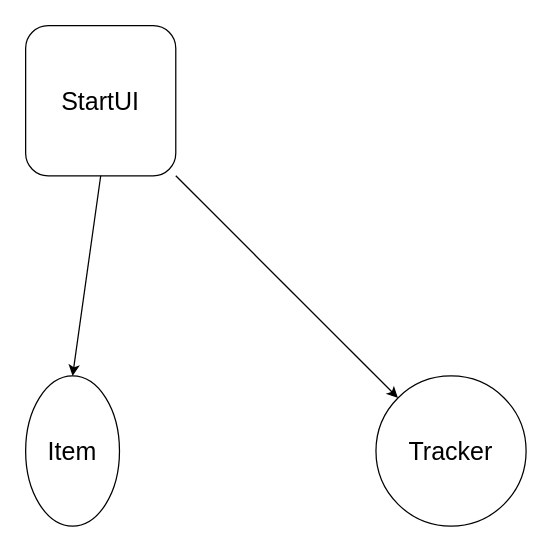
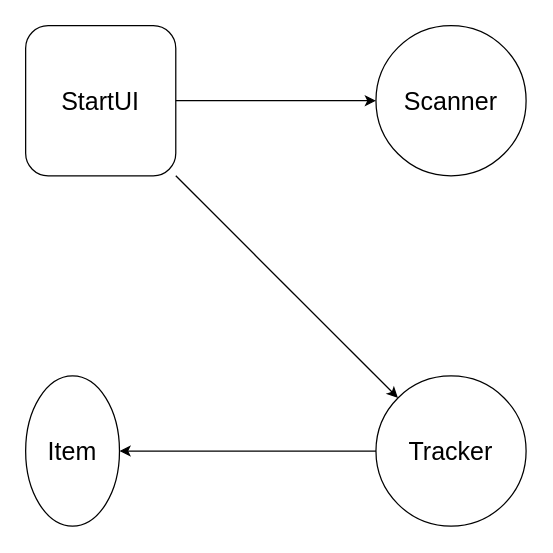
  <mxCell id="0" />
  <mxCell id="1" parent="0" />
  <mxCell id="2" value="&lt;font style=&quot;font-size: 20px&quot;&gt;StartUI&lt;/font&gt;" style="whiteSpace=wrap;html=1;aspect=fixed;rounded=1;" vertex="1" parent="1"><mxGeometry x="20" y="20" width="120" height="120" as="geometry" /></mxCell>
+ <mxCell id="3" value="&lt;font style=&quot;font-size: 20px&quot;&gt;Scanner&lt;/font&gt;" style="ellipse;whiteSpace=wrap;html=1;aspect=fixed;" vertex="1" parent="1"><mxGeometry x="300" y="20" width="120" height="120" as="geometry" /></mxCell>
  <mxCell id="4" value="&lt;font style=&quot;font-size: 20px&quot;&gt;Tracker&lt;/font&gt;" style="ellipse;whiteSpace=wrap;html=1;aspect=fixed;" vertex="1" parent="1"><mxGeometry x="300" y="300" width="120" height="120" as="geometry" /></mxCell>
  <mxCell id="5" value="&lt;font style=&quot;font-size: 20px&quot;&gt;Item&lt;br&gt;&lt;/font&gt;" style="ellipse;whiteSpace=wrap;html=1;aspect=fixed;" vertex="1" parent="1"><mxGeometry x="20" y="300" width="75" height="120" as="geometry" /></mxCell>
  <mxCell id="6" value="" style="endArrow=classic;html=1;exitX=1;exitY=1;exitDx=0;exitDy=0;entryX=0;entryY=0;entryDx=0;entryDy=0;" edge="1" parent="1" source="2" target="4"><mxGeometry width="50" height="50" relative="1" as="geometry"><mxPoint x="250" y="340" as="sourcePoint" /><mxPoint x="300" y="290" as="targetPoint" /></mxGeometry></mxCell>
- <mxCell id="8" value="" style="endArrow=classic;html=1;exitX=0.5;exitY=1;exitDx=0;exitDy=0;entryX=0.5;entryY=0;entryDx=0;entryDy=0;" edge="1" parent="1" source="2" target="5"><mxGeometry width="50" height="50" relative="1" as="geometry"><mxPoint x="250" y="340" as="sourcePoint" /><mxPoint x="300" y="290" as="targetPoint" /></mxGeometry></mxCell>
+ <mxCell id="7" value="" style="endArrow=classic;html=1;exitX=1;exitY=0.5;exitDx=0;exitDy=0;entryX=0;entryY=0.5;entryDx=0;entryDy=0;" edge="1" parent="1" source="2" target="3"><mxGeometry width="50" height="50" relative="1" as="geometry"><mxPoint x="250" y="340" as="sourcePoint" /><mxPoint x="300" y="290" as="targetPoint" /></mxGeometry></mxCell>
+ <mxCell id="9" value="" style="endArrow=classic;html=1;exitX=0;exitY=0.5;exitDx=0;exitDy=0;entryX=1;entryY=0.5;entryDx=0;entryDy=0;" edge="1" parent="1" source="4" target="5"><mxGeometry width="50" height="50" relative="1" as="geometry"><mxPoint x="250" y="340" as="sourcePoint" /><mxPoint x="300" y="290" as="targetPoint" /></mxGeometry></mxCell>
